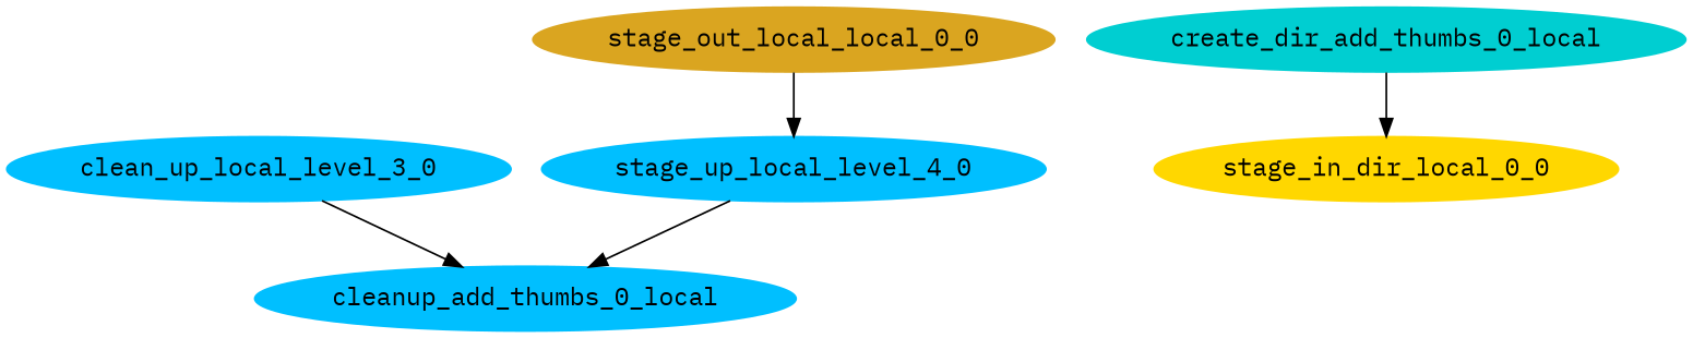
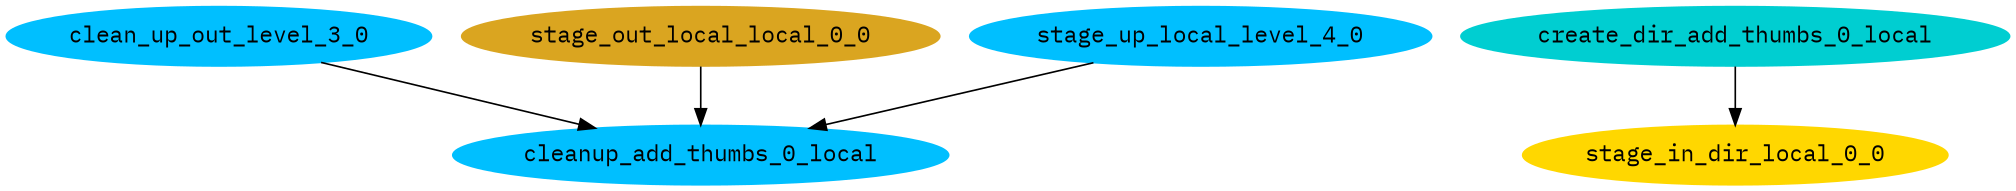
  digraph {
    fontname="IBM Plex Mono"
    node [color=deepskyblue fontname="IBM Plex Mono" shape=ellipse style=filled]
    edge [arrowhead=normal arrowsize=1.0 fontname="IBM Plex Mono"]
    n1 [label=cleanup_add_thumbs_0_local]
-   n2 [label=clean_up_local_level_3_0]
+   n2 [label=clean_up_out_level_3_0]
    n3 [color=goldenrod label=stage_out_local_local_0_0]
    n4 [label=stage_up_local_level_4_0]
    n5 [color=darkturquoise label=create_dir_add_thumbs_0_local]
    n6 [color=gold label=stage_in_dir_local_0_0]
    n2 -> n1
-   n3 -> n4
+   n3 -> n1
    n4 -> n1
    n5 -> n6
  }
